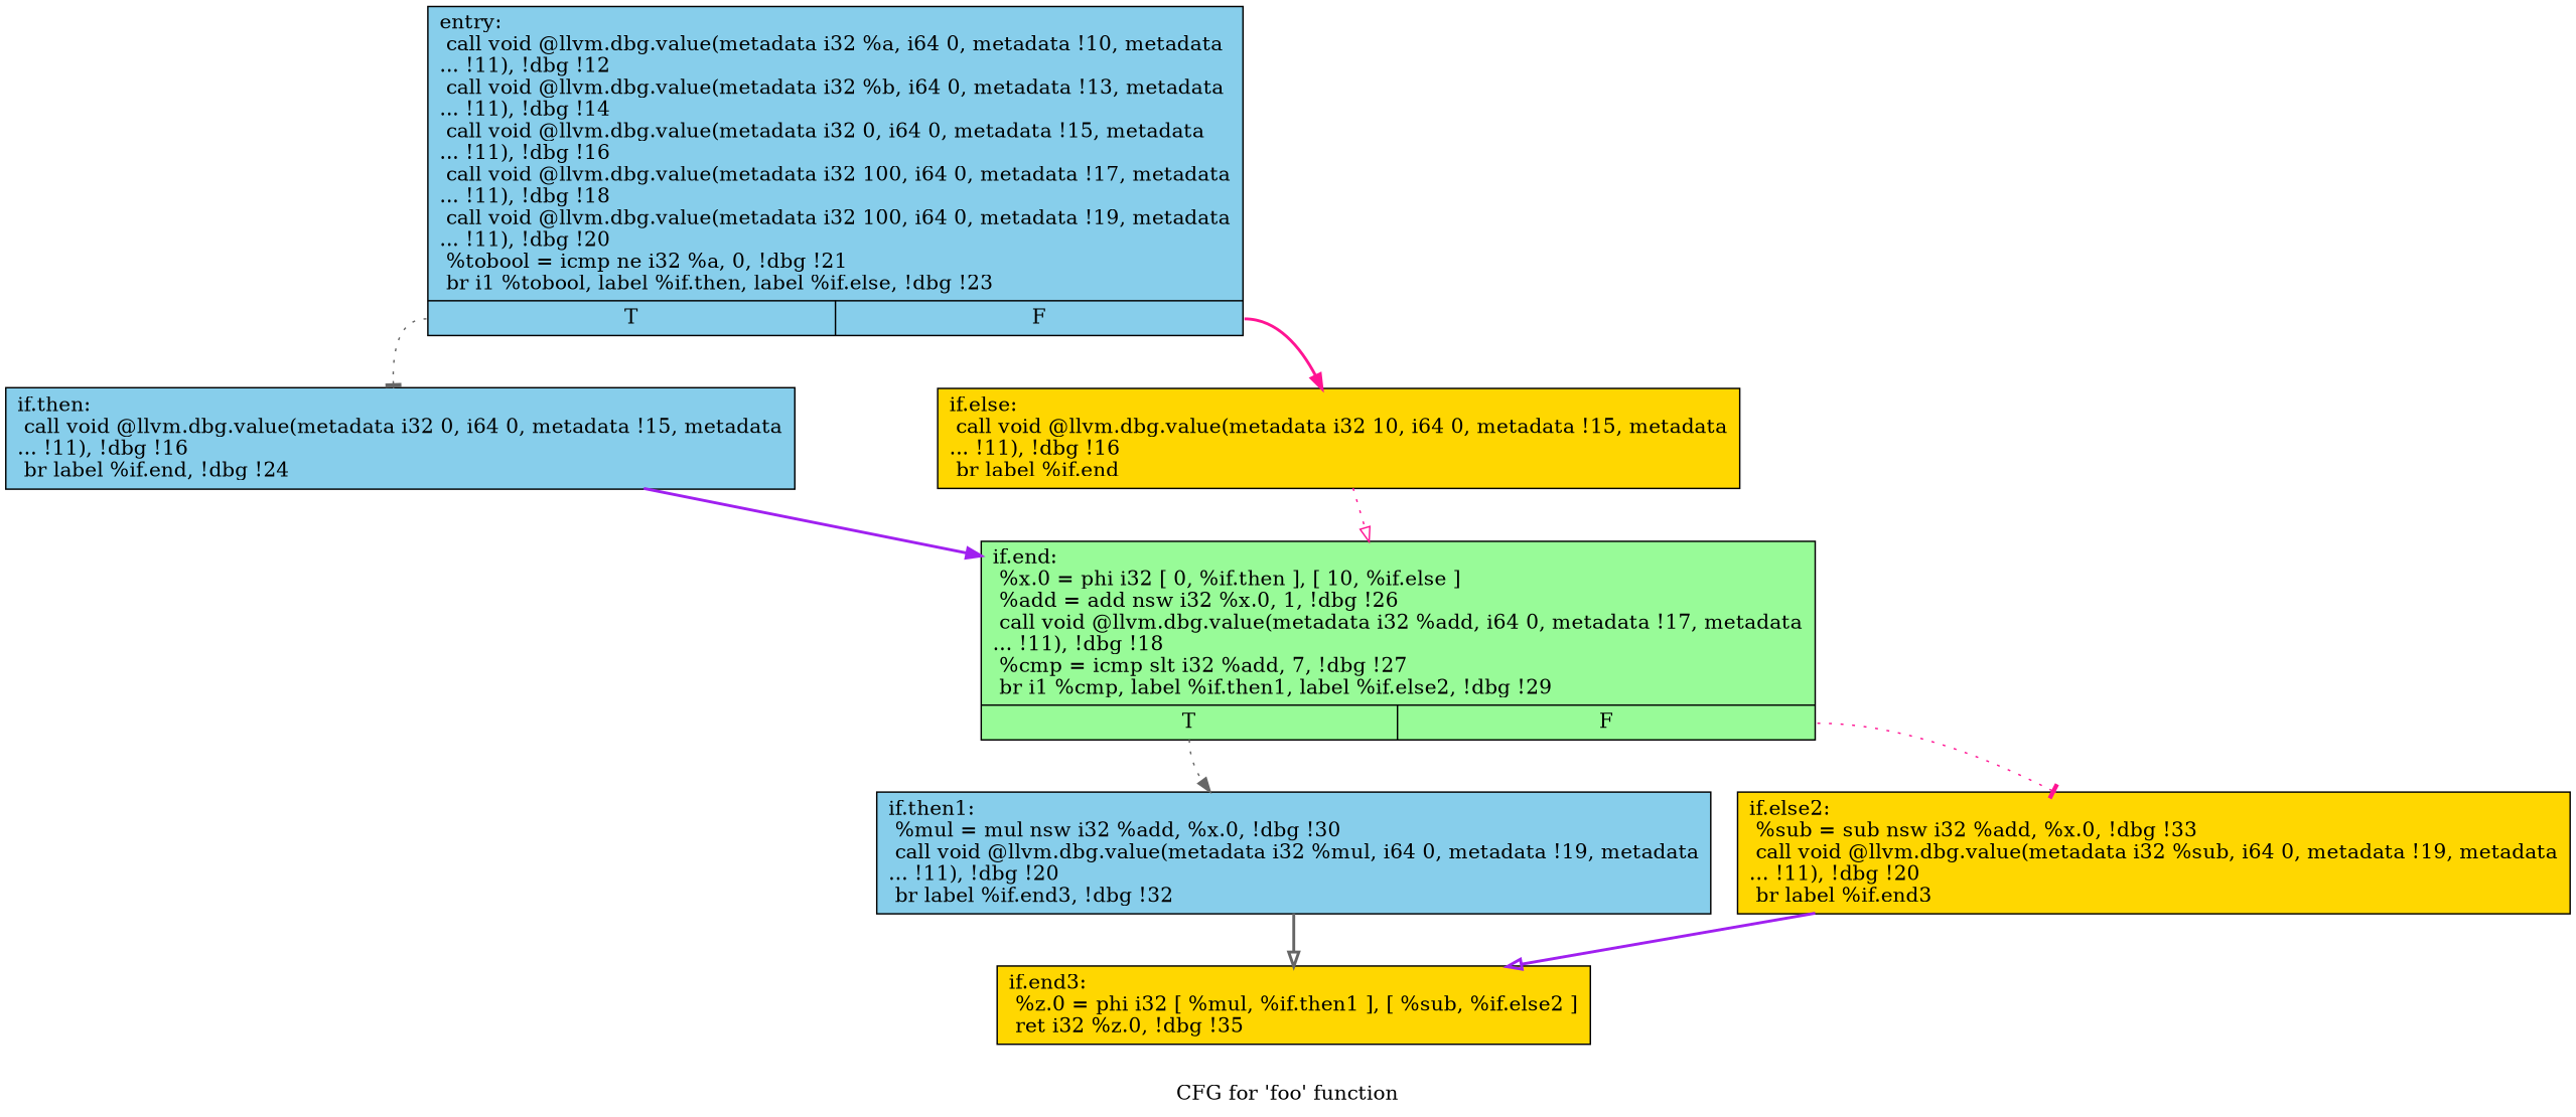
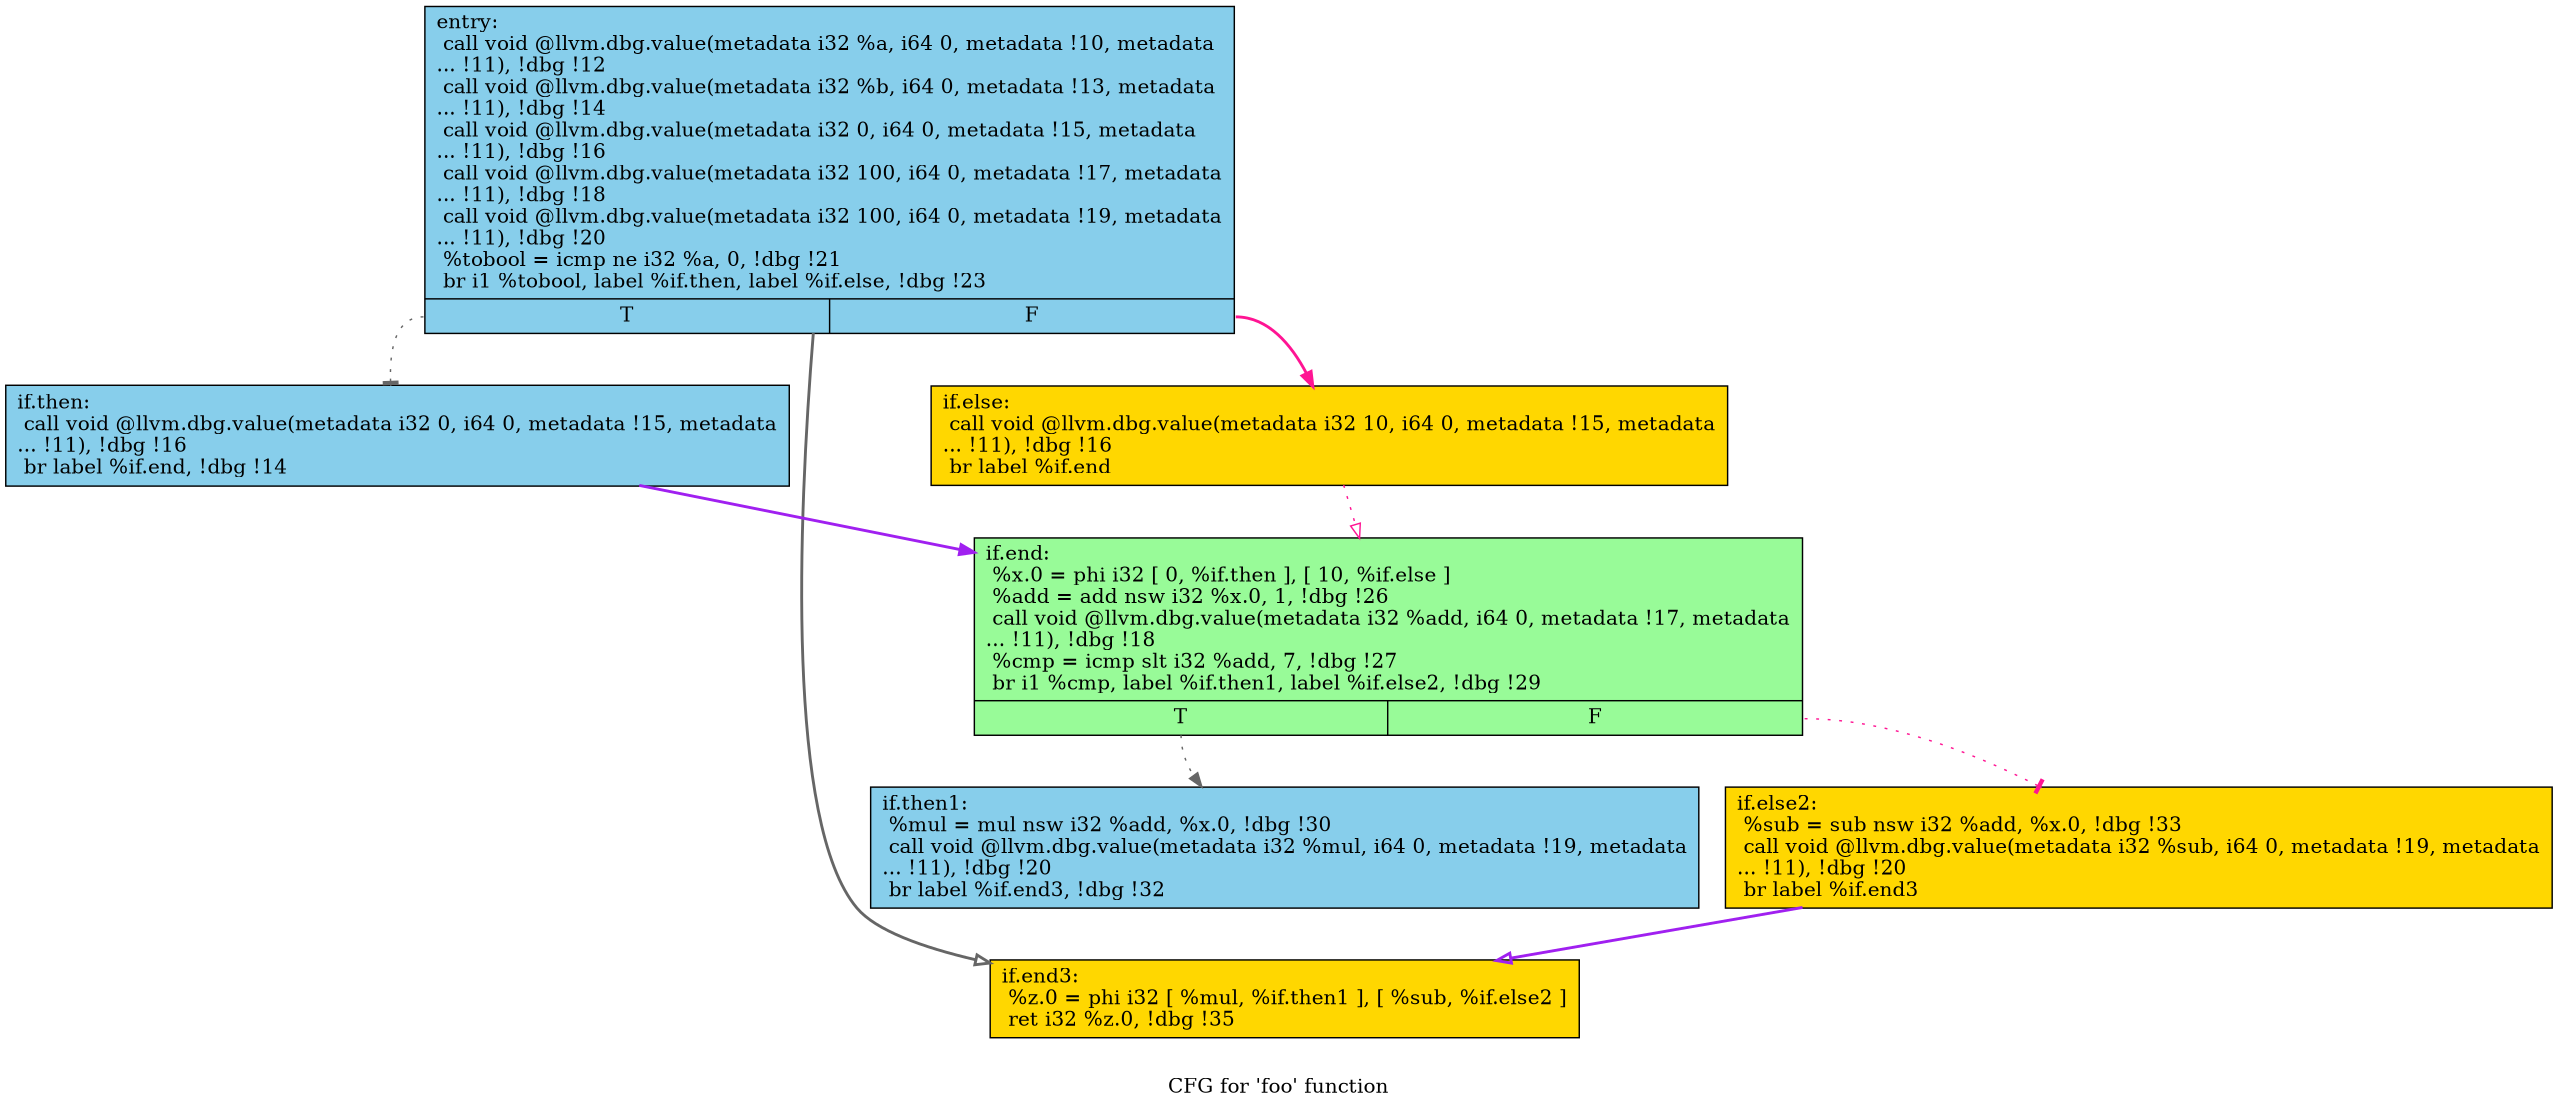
  digraph {
    label="CFG for 'foo' function"
    node [fillcolor=skyblue shape=record style=filled]
    edge [arrowhead=normal color=gray40 style=dotted]
    n1 [label="{entry:\l  call void @llvm.dbg.value(metadata i32 %a, i64 0, metadata !10, metadata\l... !11), !dbg !12\l  call void @llvm.dbg.value(metadata i32 %b, i64 0, metadata !13, metadata\l... !11), !dbg !14\l  call void @llvm.dbg.value(metadata i32 0, i64 0, metadata !15, metadata\l... !11), !dbg !16\l  call void @llvm.dbg.value(metadata i32 100, i64 0, metadata !17, metadata\l... !11), !dbg !18\l  call void @llvm.dbg.value(metadata i32 100, i64 0, metadata !19, metadata\l... !11), !dbg !20\l  %tobool = icmp ne i32 %a, 0, !dbg !21\l  br i1 %tobool, label %if.then, label %if.else, !dbg !23\l|{<s0>T|<s1>F}}"]
-   n2 [label="{if.then:                                          \l  call void @llvm.dbg.value(metadata i32 0, i64 0, metadata !15, metadata\l... !11), !dbg !16\l  br label %if.end, !dbg !24\l}"]
+   n2 [label="{if.then:                                          \l  call void @llvm.dbg.value(metadata i32 0, i64 0, metadata !15, metadata\l... !11), !dbg !16\l  br label %if.end, !dbg !14\l}"]
    n3 [fillcolor=gold label="{if.else:                                          \l  call void @llvm.dbg.value(metadata i32 10, i64 0, metadata !15, metadata\l... !11), !dbg !16\l  br label %if.end\l}"]
    n4 [fillcolor=palegreen label="{if.end:                                           \l  %x.0 = phi i32 [ 0, %if.then ], [ 10, %if.else ]\l  %add = add nsw i32 %x.0, 1, !dbg !26\l  call void @llvm.dbg.value(metadata i32 %add, i64 0, metadata !17, metadata\l... !11), !dbg !18\l  %cmp = icmp slt i32 %add, 7, !dbg !27\l  br i1 %cmp, label %if.then1, label %if.else2, !dbg !29\l|{<s0>T|<s1>F}}"]
    n5 [label="{if.then1:                                         \l  %mul = mul nsw i32 %add, %x.0, !dbg !30\l  call void @llvm.dbg.value(metadata i32 %mul, i64 0, metadata !19, metadata\l... !11), !dbg !20\l  br label %if.end3, !dbg !32\l}"]
    n6 [fillcolor=gold label="{if.else2:                                         \l  %sub = sub nsw i32 %add, %x.0, !dbg !33\l  call void @llvm.dbg.value(metadata i32 %sub, i64 0, metadata !19, metadata\l... !11), !dbg !20\l  br label %if.end3\l}"]
    n7 [fillcolor=gold label="{if.end3:                                          \l  %z.0 = phi i32 [ %mul, %if.then1 ], [ %sub, %if.else2 ]\l  ret i32 %z.0, !dbg !35\l}"]
    n1 -> n2 [arrowhead=tee tailport=s0]
    n1 -> n3 [color=deeppink style=bold tailport=s1]
    n2 -> n4 [color=purple style=bold]
    n3 -> n4 [arrowhead=onormal color=deeppink]
    n4 -> n5 [tailport=s0]
    n4 -> n6 [arrowhead=tee color=deeppink tailport=s1]
-   n5 -> n7 [arrowhead=onormal style=bold]
+   n1 -> n7 [arrowhead=onormal style=bold]
    n6 -> n7 [arrowhead=onormal color=purple style=bold]
  }
